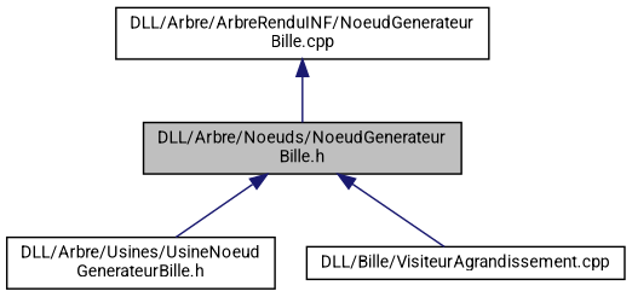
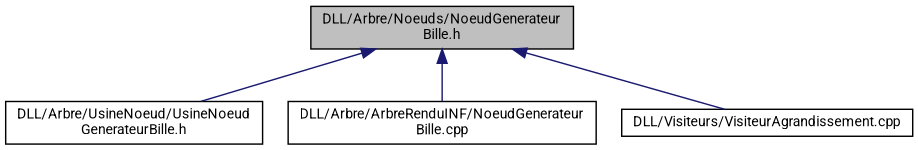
  digraph {
    fontname=Roboto
    node [color=black fillcolor=white fontname=Roboto fontsize=10 shape=record style=filled]
    edge [color=midnightblue dir=back fontname=Roboto fontsize=10 labelfontname=Helvetica labelfontsize=10 style=solid]
    n1 [fillcolor=grey75 fontcolor=black height=0.2 label="DLL/Arbre/Noeuds/NoeudGenerateur\lBille.h" width=0.4]
-   n2 [height=0.2 label="DLL/Arbre/Usines/UsineNoeud\lGenerateurBille.h" width=0.4]
+   n2 [height=0.2 label="DLL/Arbre/UsineNoeud/UsineNoeud\lGenerateurBille.h" width=0.4]
    n3 [height=0.2 label="DLL/Arbre/ArbreRenduINF/NoeudGenerateur\lBille.cpp" width=0.4]
-   n4 [height=0.2 label="DLL/Bille/VisiteurAgrandissement.cpp" width=0.4]
+   n4 [height=0.2 label="DLL/Visiteurs/VisiteurAgrandissement.cpp" width=0.4]
    n1 -> n2
-   n3 -> n1
+   n1 -> n3
    n1 -> n4
  }
